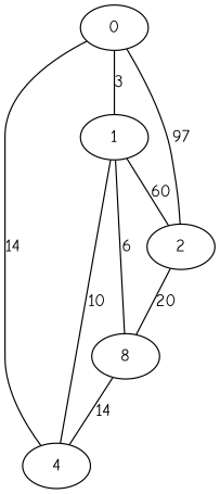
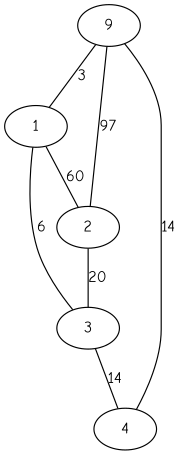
  graph {
    fontname="Comic Neue"
    node [fontname="Comic Neue"]
    edge [fontname="Comic Neue"]
-   0
+   0 [label=9]
    1
    2
    4
-   3 [label=8]
+   3
    0 -- 1 [label=3]
    0 -- 2 [label=97]
    0 -- 4 [label=14]
    1 -- 2 [label=60]
-   1 -- 4 [label=10]
    1 -- 3 [label=6]
    2 -- 3 [label=20]
    3 -- 4 [label=14]
  }
